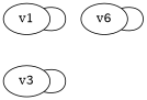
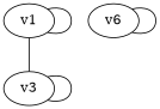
  graph {
    v1
    v3
    n3 [label=v6]
    v1 -- v1
+   v1 -- v3
    v3 -- v3
    n3 -- n3
  }
